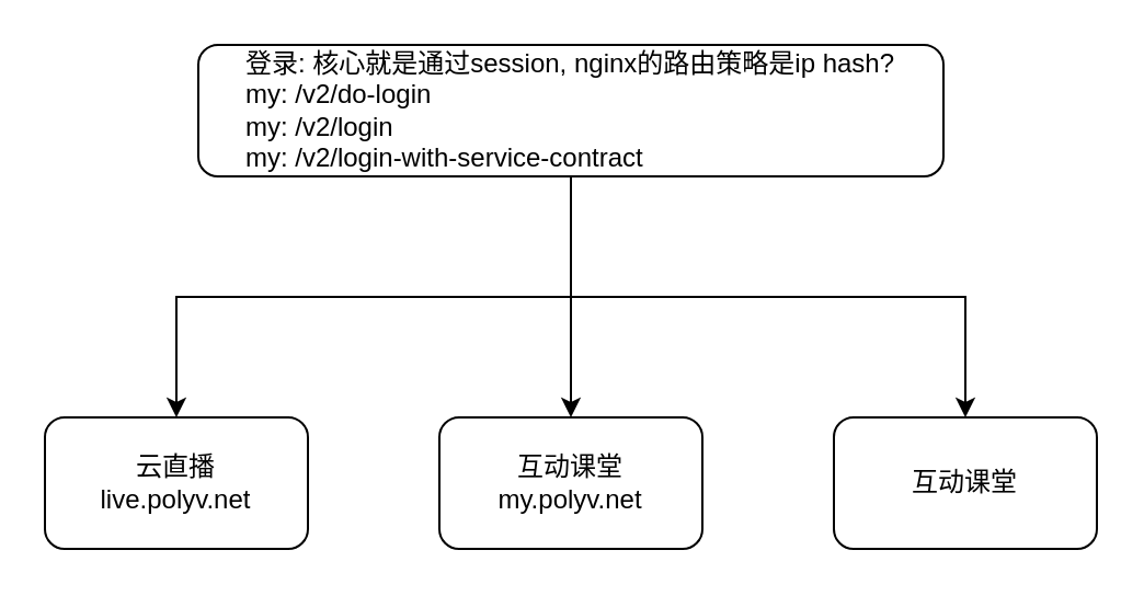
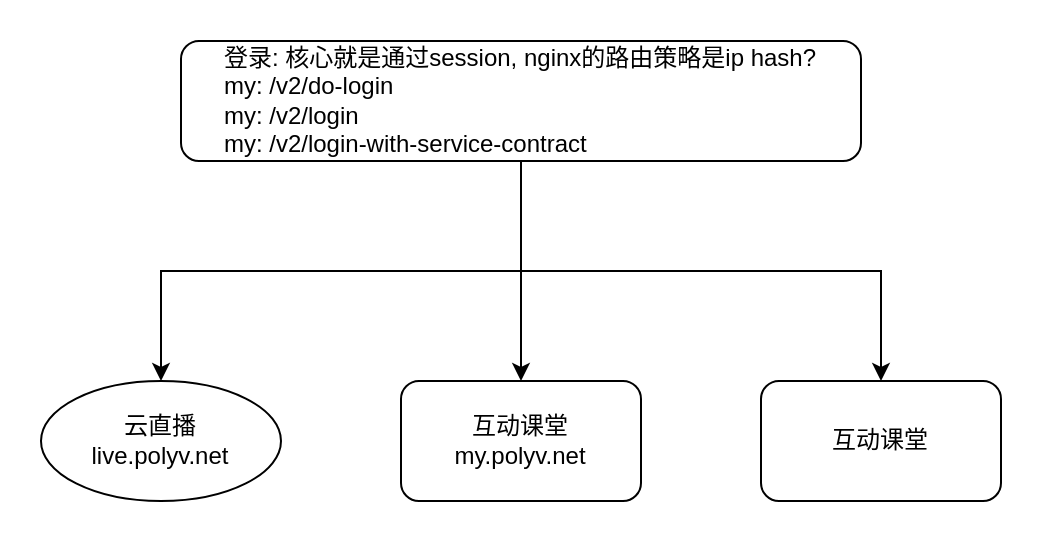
  <mxCell id="0" />
  <mxCell id="1" parent="0" />
  <mxCell id="2" style="edgeStyle=orthogonalEdgeStyle;rounded=0;orthogonalLoop=1;jettySize=auto;html=1;" edge="1" parent="1" source="5" target="6"><mxGeometry relative="1" as="geometry" /></mxCell>
  <mxCell id="3" style="edgeStyle=orthogonalEdgeStyle;rounded=0;orthogonalLoop=1;jettySize=auto;html=1;exitX=0.5;exitY=1;exitDx=0;exitDy=0;entryX=0.5;entryY=0;entryDx=0;entryDy=0;" edge="1" parent="1" source="5" target="7"><mxGeometry relative="1" as="geometry" /></mxCell>
  <mxCell id="4" style="edgeStyle=orthogonalEdgeStyle;rounded=0;orthogonalLoop=1;jettySize=auto;html=1;exitX=0.5;exitY=1;exitDx=0;exitDy=0;" edge="1" parent="1" source="5" target="8"><mxGeometry relative="1" as="geometry" /></mxCell>
  <mxCell id="5" value="&lt;div style=&quot;text-align: left;&quot;&gt;&lt;span style=&quot;background-color: initial;&quot;&gt;登录: 核心就是通过session, nginx的路由策略是ip hash?&lt;/span&gt;&lt;/div&gt;&lt;div style=&quot;text-align: left;&quot;&gt;&lt;span style=&quot;background-color: initial;&quot;&gt;my: /v2/do-login&lt;/span&gt;&lt;/div&gt;&lt;div style=&quot;text-align: left;&quot;&gt;&lt;span style=&quot;background-color: initial;&quot;&gt;my: /v2/login&lt;/span&gt;&lt;/div&gt;&lt;div style=&quot;text-align: left;&quot;&gt;&lt;span style=&quot;background-color: initial;&quot;&gt;my: /v2/login-with-service-contract&lt;/span&gt;&lt;/div&gt;" style="rounded=1;whiteSpace=wrap;html=1;" vertex="1" parent="1"><mxGeometry x="90" y="20" width="340" height="60" as="geometry" /></mxCell>
  <mxCell id="6" value="互动课堂&lt;br&gt;my.polyv.net" style="rounded=1;whiteSpace=wrap;html=1;" vertex="1" parent="1"><mxGeometry x="200" y="190" width="120" height="60" as="geometry" /></mxCell>
- <mxCell id="7" value="云直播&lt;br&gt;live.polyv.net" style="rounded=1;whiteSpace=wrap;html=1;" vertex="1" parent="1"><mxGeometry x="20" y="190" width="120" height="60" as="geometry" /></mxCell>
+ <mxCell id="7" value="云直播&lt;br&gt;live.polyv.net" style="ellipse;whiteSpace=wrap;html=1;" vertex="1" parent="1"><mxGeometry x="20" y="190" width="120" height="60" as="geometry" /></mxCell>
  <mxCell id="8" value="互动课堂" style="rounded=1;whiteSpace=wrap;html=1;" vertex="1" parent="1"><mxGeometry x="380" y="190" width="120" height="60" as="geometry" /></mxCell>
